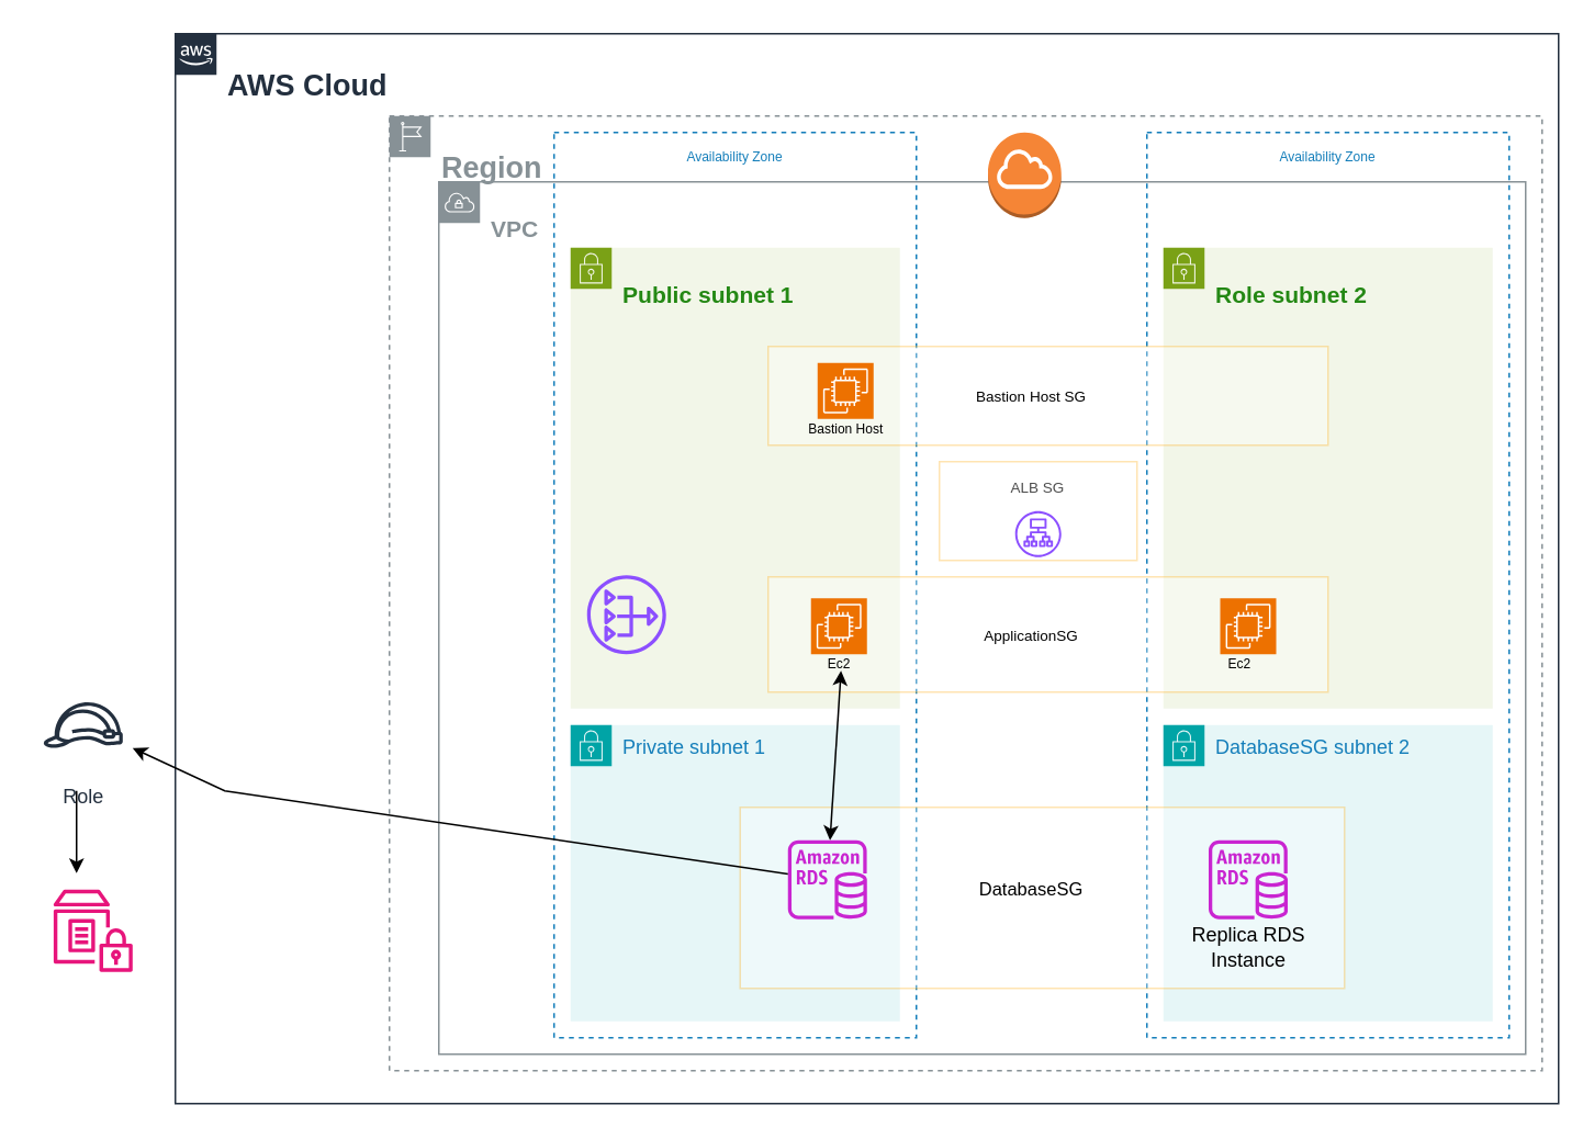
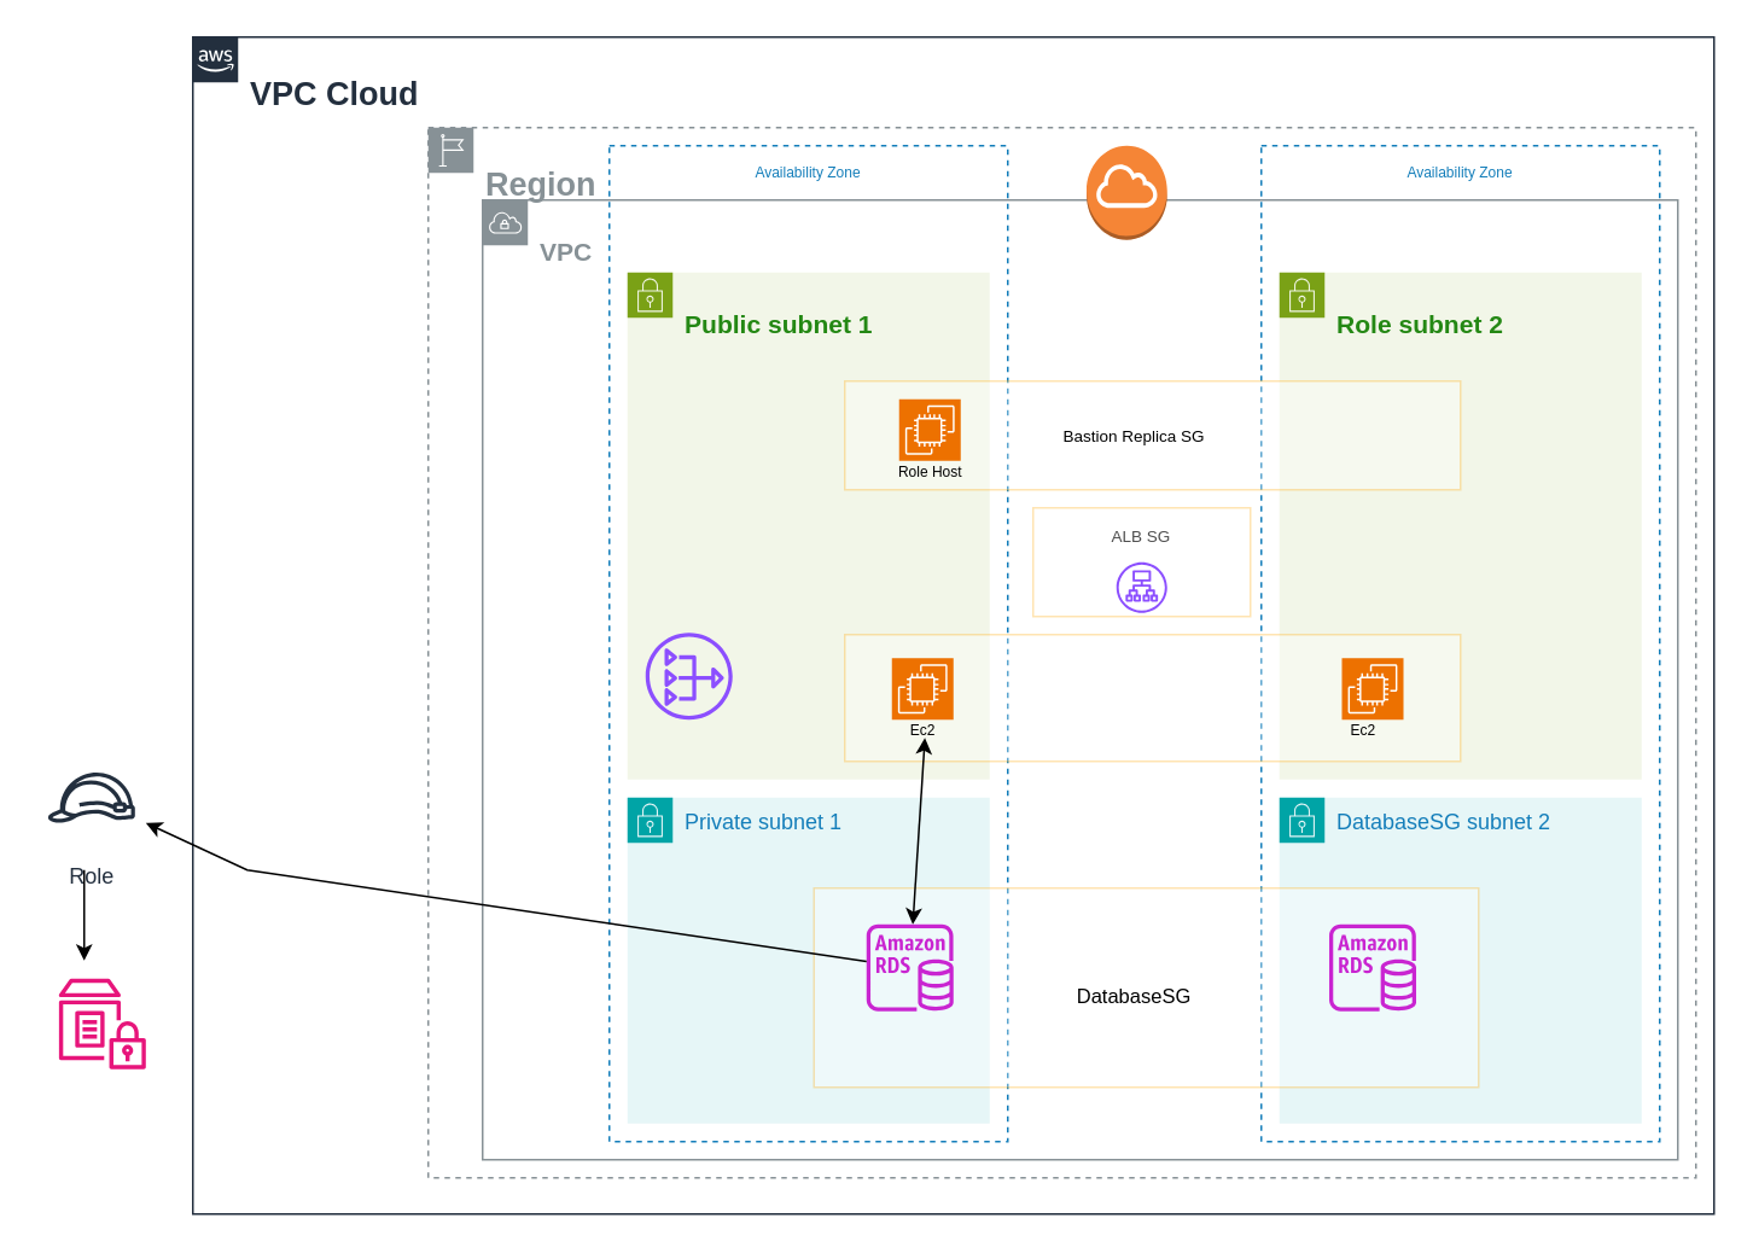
  <mxCell id="0" />
  <mxCell id="1" parent="0" />
- <mxCell id="2" value="&lt;h2&gt;AWS Cloud&lt;/h2&gt;" style="points=[[0,0],[0.25,0],[0.5,0],[0.75,0],[1,0],[1,0.25],[1,0.5],[1,0.75],[1,1],[0.75,1],[0.5,1],[0.25,1],[0,1],[0,0.75],[0,0.5],[0,0.25]];outlineConnect=0;gradientColor=none;html=1;whiteSpace=wrap;fontSize=12;fontStyle=0;container=1;pointerEvents=0;collapsible=0;recursiveResize=0;shape=mxgraph.aws4.group;grIcon=mxgraph.aws4.group_aws_cloud_alt;strokeColor=#232F3E;fillColor=none;verticalAlign=top;align=left;spacingLeft=30;fontColor=#232F3E;dashed=0;" parent="1" vertex="1"><mxGeometry x="106" y="20" width="840" height="650" as="geometry" /></mxCell>
+ <mxCell id="2" value="&lt;h2&gt;VPC Cloud&lt;/h2&gt;" style="points=[[0,0],[0.25,0],[0.5,0],[0.75,0],[1,0],[1,0.25],[1,0.5],[1,0.75],[1,1],[0.75,1],[0.5,1],[0.25,1],[0,1],[0,0.75],[0,0.5],[0,0.25]];outlineConnect=0;gradientColor=none;html=1;whiteSpace=wrap;fontSize=12;fontStyle=0;container=1;pointerEvents=0;collapsible=0;recursiveResize=0;shape=mxgraph.aws4.group;grIcon=mxgraph.aws4.group_aws_cloud_alt;strokeColor=#232F3E;fillColor=none;verticalAlign=top;align=left;spacingLeft=30;fontColor=#232F3E;dashed=0;" parent="1" vertex="1"><mxGeometry x="106" y="20" width="840" height="650" as="geometry" /></mxCell>
  <mxCell id="3" value="&lt;h2&gt;Region&lt;/h2&gt;" style="sketch=0;outlineConnect=0;gradientColor=none;html=1;whiteSpace=wrap;fontSize=12;fontStyle=0;shape=mxgraph.aws4.group;grIcon=mxgraph.aws4.group_region;strokeColor=#879196;fillColor=none;verticalAlign=top;align=left;spacingLeft=30;fontColor=#879196;dashed=1;" parent="2" vertex="1"><mxGeometry x="130" y="50" width="700" height="580" as="geometry" /></mxCell>
  <mxCell id="4" value="&lt;h3&gt;VPC&lt;/h3&gt;" style="sketch=0;outlineConnect=0;gradientColor=none;html=1;whiteSpace=wrap;fontSize=12;fontStyle=0;shape=mxgraph.aws4.group;grIcon=mxgraph.aws4.group_vpc;strokeColor=#879196;fillColor=none;verticalAlign=top;align=left;spacingLeft=30;fontColor=#879196;dashed=0;" parent="2" vertex="1"><mxGeometry x="160" y="90" width="660" height="530" as="geometry" /></mxCell>
  <mxCell id="5" value="&lt;font style=&quot;font-size: 8px;&quot;&gt;Availability Zone&lt;/font&gt;" style="fillColor=none;strokeColor=#147EBA;dashed=1;verticalAlign=top;fontStyle=0;fontColor=#147EBA;whiteSpace=wrap;html=1;" parent="2" vertex="1"><mxGeometry x="230" y="60" width="220" height="550" as="geometry" /></mxCell>
  <mxCell id="6" value="&lt;font style=&quot;font-size: 8px;&quot;&gt;Availability Zone&lt;/font&gt;" style="fillColor=none;strokeColor=#147EBA;dashed=1;verticalAlign=top;fontStyle=0;fontColor=#147EBA;whiteSpace=wrap;html=1;" parent="2" vertex="1"><mxGeometry x="590" y="60" width="220" height="550" as="geometry" /></mxCell>
  <mxCell id="7" value="&lt;h3&gt;Public subnet 1&lt;/h3&gt;" style="points=[[0,0],[0.25,0],[0.5,0],[0.75,0],[1,0],[1,0.25],[1,0.5],[1,0.75],[1,1],[0.75,1],[0.5,1],[0.25,1],[0,1],[0,0.75],[0,0.5],[0,0.25]];outlineConnect=0;gradientColor=none;html=1;whiteSpace=wrap;fontSize=12;fontStyle=0;container=1;pointerEvents=0;collapsible=0;recursiveResize=0;shape=mxgraph.aws4.group;grIcon=mxgraph.aws4.group_security_group;grStroke=0;strokeColor=#7AA116;fillColor=#F2F6E8;verticalAlign=top;align=left;spacingLeft=30;fontColor=#248814;dashed=0;" parent="2" vertex="1"><mxGeometry x="240" y="130" width="200" height="280" as="geometry" /></mxCell>
  <mxCell id="8" value="&lt;h3&gt;Role subnet 2&lt;/h3&gt;" style="points=[[0,0],[0.25,0],[0.5,0],[0.75,0],[1,0],[1,0.25],[1,0.5],[1,0.75],[1,1],[0.75,1],[0.5,1],[0.25,1],[0,1],[0,0.75],[0,0.5],[0,0.25]];outlineConnect=0;gradientColor=none;html=1;whiteSpace=wrap;fontSize=12;fontStyle=0;container=1;pointerEvents=0;collapsible=0;recursiveResize=0;shape=mxgraph.aws4.group;grIcon=mxgraph.aws4.group_security_group;grStroke=0;strokeColor=#7AA116;fillColor=#F2F6E8;verticalAlign=top;align=left;spacingLeft=30;fontColor=#248814;dashed=0;" parent="2" vertex="1"><mxGeometry x="600" y="130" width="200" height="280" as="geometry" /></mxCell>
  <mxCell id="9" value="Private subnet 1" style="points=[[0,0],[0.25,0],[0.5,0],[0.75,0],[1,0],[1,0.25],[1,0.5],[1,0.75],[1,1],[0.75,1],[0.5,1],[0.25,1],[0,1],[0,0.75],[0,0.5],[0,0.25]];outlineConnect=0;gradientColor=none;html=1;whiteSpace=wrap;fontSize=12;fontStyle=0;container=1;pointerEvents=0;collapsible=0;recursiveResize=0;shape=mxgraph.aws4.group;grIcon=mxgraph.aws4.group_security_group;grStroke=0;strokeColor=#00A4A6;fillColor=#E6F6F7;verticalAlign=top;align=left;spacingLeft=30;fontColor=#147EBA;dashed=0;" parent="2" vertex="1"><mxGeometry x="240" y="420" width="200" height="180" as="geometry" /></mxCell>
  <mxCell id="10" value="DatabaseSG subnet 2" style="points=[[0,0],[0.25,0],[0.5,0],[0.75,0],[1,0],[1,0.25],[1,0.5],[1,0.75],[1,1],[0.75,1],[0.5,1],[0.25,1],[0,1],[0,0.75],[0,0.5],[0,0.25]];outlineConnect=0;gradientColor=none;html=1;whiteSpace=wrap;fontSize=12;fontStyle=0;container=1;pointerEvents=0;collapsible=0;recursiveResize=0;shape=mxgraph.aws4.group;grIcon=mxgraph.aws4.group_security_group;grStroke=0;strokeColor=#00A4A6;fillColor=#E6F6F7;verticalAlign=top;align=left;spacingLeft=30;fontColor=#147EBA;dashed=0;" parent="2" vertex="1"><mxGeometry x="600" y="420" width="200" height="180" as="geometry" /></mxCell>
  <mxCell id="11" value="" style="rounded=0;whiteSpace=wrap;html=1;strokeColor=#ffa500;shadow=0;opacity=30;" parent="2" vertex="1"><mxGeometry x="360" y="190" width="340" height="60" as="geometry" /></mxCell>
  <mxCell id="12" value="" style="rounded=0;whiteSpace=wrap;html=1;strokeColor=#ffa500;shadow=0;opacity=30;" parent="2" vertex="1"><mxGeometry x="360" y="330" width="340" height="70" as="geometry" /></mxCell>
  <mxCell id="13" value="" style="sketch=0;points=[[0,0,0],[0.25,0,0],[0.5,0,0],[0.75,0,0],[1,0,0],[0,1,0],[0.25,1,0],[0.5,1,0],[0.75,1,0],[1,1,0],[0,0.25,0],[0,0.5,0],[0,0.75,0],[1,0.25,0],[1,0.5,0],[1,0.75,0]];outlineConnect=0;fontColor=#232F3E;fillColor=#ED7100;strokeColor=#ffffff;dashed=0;verticalLabelPosition=bottom;verticalAlign=top;align=center;html=1;fontSize=12;fontStyle=0;aspect=fixed;shape=mxgraph.aws4.resourceIcon;resIcon=mxgraph.aws4.ec2;" parent="2" vertex="1"><mxGeometry x="390" y="200" width="34" height="34" as="geometry" /></mxCell>
- <mxCell id="14" value="&lt;font style=&quot;font-size: 8px;&quot;&gt;Bastion Host&lt;/font&gt;" style="text;html=1;strokeColor=none;fillColor=none;align=center;verticalAlign=middle;whiteSpace=wrap;rounded=0;" parent="2" vertex="1"><mxGeometry x="375.5" y="234" width="63" height="10" as="geometry" /></mxCell>
+ <mxCell id="14" value="&lt;font style=&quot;font-size: 8px;&quot;&gt;Role Host&lt;/font&gt;" style="text;html=1;strokeColor=none;fillColor=none;align=center;verticalAlign=middle;whiteSpace=wrap;rounded=0;" parent="2" vertex="1"><mxGeometry x="375.5" y="234" width="63" height="10" as="geometry" /></mxCell>
  <mxCell id="15" value="" style="sketch=0;points=[[0,0,0],[0.25,0,0],[0.5,0,0],[0.75,0,0],[1,0,0],[0,1,0],[0.25,1,0],[0.5,1,0],[0.75,1,0],[1,1,0],[0,0.25,0],[0,0.5,0],[0,0.75,0],[1,0.25,0],[1,0.5,0],[1,0.75,0]];outlineConnect=0;fontColor=#232F3E;fillColor=#ED7100;strokeColor=#ffffff;dashed=0;verticalLabelPosition=bottom;verticalAlign=top;align=center;html=1;fontSize=12;fontStyle=0;aspect=fixed;shape=mxgraph.aws4.resourceIcon;resIcon=mxgraph.aws4.ec2;" parent="2" vertex="1"><mxGeometry x="386" y="343" width="34" height="34" as="geometry" /></mxCell>
  <mxCell id="16" value="&lt;font style=&quot;font-size: 8px;&quot;&gt;Ec2&amp;nbsp;&lt;/font&gt;" style="text;html=1;strokeColor=none;fillColor=none;align=center;verticalAlign=middle;whiteSpace=wrap;rounded=0;" parent="2" vertex="1"><mxGeometry x="370" y="377" width="68.5" height="10" as="geometry" /></mxCell>
  <mxCell id="17" value="" style="sketch=0;points=[[0,0,0],[0.25,0,0],[0.5,0,0],[0.75,0,0],[1,0,0],[0,1,0],[0.25,1,0],[0.5,1,0],[0.75,1,0],[1,1,0],[0,0.25,0],[0,0.5,0],[0,0.75,0],[1,0.25,0],[1,0.5,0],[1,0.75,0]];outlineConnect=0;fontColor=#232F3E;fillColor=#ED7100;strokeColor=#ffffff;dashed=0;verticalLabelPosition=bottom;verticalAlign=top;align=center;html=1;fontSize=12;fontStyle=0;aspect=fixed;shape=mxgraph.aws4.resourceIcon;resIcon=mxgraph.aws4.ec2;" parent="2" vertex="1"><mxGeometry x="634.5" y="343" width="34" height="34" as="geometry" /></mxCell>
  <mxCell id="18" value="&lt;font style=&quot;font-size: 8px;&quot;&gt;Ec2&lt;/font&gt;" style="text;html=1;strokeColor=none;fillColor=none;align=center;verticalAlign=middle;whiteSpace=wrap;rounded=0;" parent="2" vertex="1"><mxGeometry x="610" y="377" width="73" height="10" as="geometry" /></mxCell>
  <mxCell id="19" value="&lt;div style=&quot;text-align: left;&quot;&gt;&lt;span style=&quot;font-size: 9px; background-color: initial;&quot;&gt;ALB SG&lt;/span&gt;&lt;/div&gt;" style="text;html=1;strokeColor=none;fillColor=none;align=center;verticalAlign=middle;whiteSpace=wrap;rounded=0;" parent="2" vertex="1"><mxGeometry x="464" y="260" width="120" height="30" as="geometry" /></mxCell>
  <mxCell id="20" value="" style="rounded=0;whiteSpace=wrap;html=1;strokeColor=#ffa500;shadow=0;opacity=30;" parent="2" vertex="1"><mxGeometry x="464" y="260" width="120" height="60" as="geometry" /></mxCell>
  <mxCell id="21" value="" style="sketch=0;outlineConnect=0;fontColor=#232F3E;gradientColor=none;fillColor=#8C4FFF;strokeColor=none;dashed=0;verticalLabelPosition=bottom;verticalAlign=top;align=center;html=1;fontSize=12;fontStyle=0;aspect=fixed;pointerEvents=1;shape=mxgraph.aws4.application_load_balancer;" parent="2" vertex="1"><mxGeometry x="510" y="290" width="28" height="28" as="geometry" /></mxCell>
  <mxCell id="22" value="" style="rounded=0;whiteSpace=wrap;html=1;strokeColor=#ffa500;shadow=0;opacity=30;" parent="2" vertex="1"><mxGeometry x="343" y="470" width="367" height="110" as="geometry" /></mxCell>
- <mxCell id="23" value="&lt;font style=&quot;&quot;&gt;&lt;font style=&quot;font-size: 11px;&quot;&gt;DatabaseSG&lt;/font&gt;&lt;br&gt;&lt;/font&gt;" style="text;html=1;strokeColor=none;fillColor=none;align=center;verticalAlign=middle;whiteSpace=wrap;rounded=0;" parent="2" vertex="1"><mxGeometry x="460" y="480" width="120" height="80" as="geometry" /></mxCell>
+ <mxCell id="23" value="&lt;font style=&quot;&quot;&gt;&lt;font style=&quot;font-size: 11px;&quot;&gt;DatabaseSG&lt;/font&gt;&lt;br&gt;&lt;/font&gt;" style="text;html=1;strokeColor=none;fillColor=none;align=center;verticalAlign=middle;whiteSpace=wrap;rounded=0;" parent="2" vertex="1"><mxGeometry x="460" y="490" width="120" height="80" as="geometry" /></mxCell>
  <mxCell id="24" value="" style="sketch=0;outlineConnect=0;fontColor=#232F3E;gradientColor=none;fillColor=#C925D1;strokeColor=none;dashed=0;verticalLabelPosition=bottom;verticalAlign=top;align=center;html=1;fontSize=12;fontStyle=0;aspect=fixed;pointerEvents=1;shape=mxgraph.aws4.rds_instance;" parent="2" vertex="1"><mxGeometry x="372" y="490" width="48" height="48" as="geometry" /></mxCell>
  <mxCell id="25" value="" style="sketch=0;outlineConnect=0;fontColor=#232F3E;gradientColor=none;fillColor=#C925D1;strokeColor=none;dashed=0;verticalLabelPosition=bottom;verticalAlign=top;align=center;html=1;fontSize=12;fontStyle=0;aspect=fixed;pointerEvents=1;shape=mxgraph.aws4.rds_instance;" parent="2" vertex="1"><mxGeometry x="627.5" y="490" width="48" height="48" as="geometry" /></mxCell>
- <mxCell id="26" value="Replica RDS Instance" style="text;html=1;strokeColor=none;fillColor=none;align=center;verticalAlign=middle;whiteSpace=wrap;rounded=0;" parent="2" vertex="1"><mxGeometry x="611.5" y="540" width="80" height="30" as="geometry" /></mxCell>
- <mxCell id="27" value="&lt;font style=&quot;&quot;&gt;&lt;font style=&quot;font-size: 9px;&quot;&gt;Bastion Host SG&lt;/font&gt;&lt;br&gt;&lt;/font&gt;" style="text;html=1;strokeColor=none;fillColor=none;align=center;verticalAlign=middle;whiteSpace=wrap;rounded=0;" parent="2" vertex="1"><mxGeometry x="460" y="195" width="120" height="50" as="geometry" /></mxCell>
- <mxCell id="28" value="&lt;font style=&quot;&quot;&gt;&lt;font style=&quot;font-size: 9px;&quot;&gt;ApplicationSG&lt;/font&gt;&lt;br&gt;&lt;/font&gt;" style="text;html=1;strokeColor=none;fillColor=none;align=center;verticalAlign=middle;whiteSpace=wrap;rounded=0;" parent="2" vertex="1"><mxGeometry x="460" y="340" width="120" height="50" as="geometry" /></mxCell>
+ <mxCell id="27" value="&lt;font style=&quot;&quot;&gt;&lt;font style=&quot;font-size: 9px;&quot;&gt;Bastion Replica SG&lt;/font&gt;&lt;br&gt;&lt;/font&gt;" style="text;html=1;strokeColor=none;fillColor=none;align=center;verticalAlign=middle;whiteSpace=wrap;rounded=0;" parent="2" vertex="1"><mxGeometry x="460" y="195" width="120" height="50" as="geometry" /></mxCell>
  <mxCell id="29" value="" style="endArrow=classic;startArrow=classic;html=1;rounded=0;entryX=0.5;entryY=1;entryDx=0;entryDy=0;" parent="2" source="24" target="16" edge="1"><mxGeometry width="50" height="50" relative="1" as="geometry"><mxPoint x="320" y="510" as="sourcePoint" /><mxPoint x="370" y="460" as="targetPoint" /></mxGeometry></mxCell>
  <mxCell id="30" value="" style="sketch=0;outlineConnect=0;fontColor=#232F3E;gradientColor=none;fillColor=#8C4FFF;strokeColor=none;dashed=0;verticalLabelPosition=bottom;verticalAlign=top;align=center;html=1;fontSize=12;fontStyle=0;aspect=fixed;pointerEvents=1;shape=mxgraph.aws4.nat_gateway;" parent="2" vertex="1"><mxGeometry x="250" y="329" width="48" height="48" as="geometry" /></mxCell>
  <mxCell id="31" value="" style="outlineConnect=0;dashed=0;verticalLabelPosition=bottom;verticalAlign=top;align=center;html=1;shape=mxgraph.aws3.internet_gateway;fillColor=#F58536;gradientColor=none;" vertex="1" parent="2"><mxGeometry x="493.5" y="60" width="44.5" height="52" as="geometry" /></mxCell>
  <mxCell id="32" value="Role" style="sketch=0;outlineConnect=0;fontColor=#232F3E;gradientColor=none;strokeColor=#232F3E;fillColor=#ffffff;dashed=0;verticalLabelPosition=bottom;verticalAlign=top;align=center;html=1;fontSize=12;fontStyle=0;aspect=fixed;shape=mxgraph.aws4.resourceIcon;resIcon=mxgraph.aws4.role;" vertex="1" parent="1"><mxGeometry x="20.04" y="410" width="60" height="60" as="geometry" /></mxCell>
  <mxCell id="33" value="" style="sketch=0;outlineConnect=0;fontColor=#232F3E;gradientColor=none;fillColor=#E7157B;strokeColor=none;dashed=0;verticalLabelPosition=bottom;verticalAlign=top;align=center;html=1;fontSize=12;fontStyle=0;aspect=fixed;pointerEvents=1;shape=mxgraph.aws4.parameter_store;" parent="1" vertex="1"><mxGeometry x="31.96" y="540" width="48.08" height="50" as="geometry" /></mxCell>
  <mxCell id="34" value="" style="endArrow=classic;html=1;rounded=0;exitX=0.5;exitY=1;exitDx=0;exitDy=0;" parent="1" edge="1"><mxGeometry width="50" height="50" relative="1" as="geometry"><mxPoint x="46" y="480" as="sourcePoint" /><mxPoint x="46" y="530" as="targetPoint" /></mxGeometry></mxCell>
  <mxCell id="35" value="" style="endArrow=classic;html=1;rounded=0;" parent="1" source="24" target="32" edge="1"><mxGeometry width="50" height="50" relative="1" as="geometry"><mxPoint x="476" y="400" as="sourcePoint" /><mxPoint x="226" y="443" as="targetPoint" /><Array as="points"><mxPoint x="136" y="480" /></Array></mxGeometry></mxCell>
